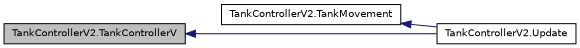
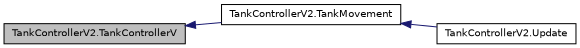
  digraph {
    rankdir=LR
    node [color=black fillcolor=white fontname=Helvetica fontsize=10 shape=record style=filled]
    edge [color=midnightblue dir=back fontname=Helvetica fontsize=10 labelfontname=Helvetica labelfontsize=10 style=solid]
    n1 [fillcolor=grey75 fontcolor=black height=0.2 label="TankControllerV2.TankControllerV" width=0.4]
    n2 [height=0.2 label="TankControllerV2.TankMovement" width=0.4]
    n3 [height=0.2 label="TankControllerV2.Update" width=0.4]
-   n1 -> n3
+   n1 -> n2
    n2 -> n3
  }
